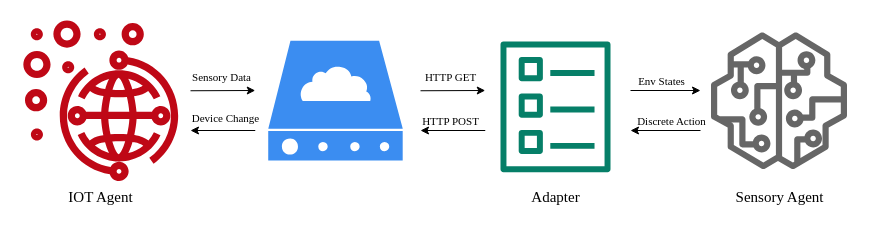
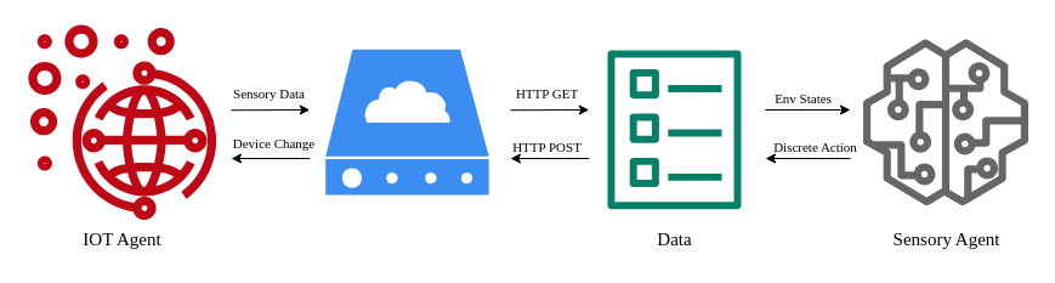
  <mxCell id="0" />
  <mxCell id="1" parent="0" />
  <mxCell id="2" value="" style="sketch=0;outlineConnect=0;fontColor=#232F3E;gradientColor=none;fillColor=#BF0816;strokeColor=none;dashed=0;verticalLabelPosition=bottom;verticalAlign=top;align=center;html=1;fontSize=15;fontStyle=0;aspect=fixed;pointerEvents=1;shape=mxgraph.aws4.fleet_management;fontFamily=Georgia;" parent="1" vertex="1"><mxGeometry y="20" width="160.5" height="160.5" as="geometry" x="20" /></mxCell>
  <mxCell id="3" value="" style="sketch=0;outlineConnect=0;fillColor=#666666;strokeColor=#9673a6;dashed=0;verticalLabelPosition=bottom;verticalAlign=top;align=center;html=1;fontSize=15;fontStyle=0;aspect=fixed;pointerEvents=1;shape=mxgraph.aws4.sagemaker_model;fontFamily=Georgia;" parent="1" vertex="1"><mxGeometry x="710" y="31.74" width="137" height="137" as="geometry" /></mxCell>
  <mxCell id="4" style="edgeStyle=none;html=1;fontColor=default;fontFamily=Georgia;labelBackgroundColor=none;startArrow=classic;startFill=1;endArrow=none;endFill=0;endSize=6;" parent="1" edge="1"><mxGeometry relative="1" as="geometry"><mxPoint x="254.75" y="90" as="sourcePoint" /><mxPoint x="190.004" y="90.25" as="targetPoint" /></mxGeometry></mxCell>
  <mxCell id="5" value="Sensory Data" style="edgeLabel;html=1;align=center;verticalAlign=middle;resizable=0;points=[];fontColor=default;labelBackgroundColor=none;fontFamily=Georgia;" parent="4" vertex="1" connectable="0"><mxGeometry x="-0.216" y="1" relative="1" as="geometry"><mxPoint x="-9" y="-15" as="offset" /></mxGeometry></mxCell>
  <mxCell id="6" value="" style="sketch=0;html=1;aspect=fixed;strokeColor=none;shadow=0;align=center;verticalAlign=top;fillColor=#3B8DF1;shape=mxgraph.gcp2.cloud_server;fontFamily=Georgia;" parent="1" vertex="1"><mxGeometry x="267.73" y="40.37" width="134.55" height="119.75" as="geometry" /></mxCell>
  <mxCell id="7" value="IOT Agent" style="text;html=1;align=center;verticalAlign=middle;resizable=0;points=[];autosize=1;strokeColor=none;fillColor=none;fontSize=15;fontFamily=Georgia;" parent="1" vertex="1"><mxGeometry x="50.25" y="180.5" width="100" height="30" as="geometry" /></mxCell>
  <mxCell id="8" value="Sensory Agent" style="text;html=1;align=center;verticalAlign=middle;resizable=0;points=[];autosize=1;strokeColor=none;fillColor=none;fontSize=15;fontFamily=Georgia;" parent="1" vertex="1"><mxGeometry x="718.5" y="180.5" width="120" height="30" as="geometry" /></mxCell>
- <mxCell id="9" value="Adapter" style="text;html=1;align=center;verticalAlign=middle;resizable=0;points=[];autosize=1;strokeColor=none;fillColor=none;fontSize=15;fontFamily=Georgia;" parent="1" vertex="1"><mxGeometry x="515" y="180.5" width="80" height="30" as="geometry" /></mxCell>
+ <mxCell id="9" value="Data" style="text;html=1;align=center;verticalAlign=middle;resizable=0;points=[];autosize=1;strokeColor=none;fillColor=none;fontSize=15;fontFamily=Georgia;" parent="1" vertex="1"><mxGeometry x="515" y="180.5" width="80" height="30" as="geometry" /></mxCell>
  <mxCell id="10" style="edgeStyle=none;html=1;fontColor=default;fontFamily=Georgia;labelBackgroundColor=none;endArrow=classic;endFill=1;startArrow=none;startFill=0;" parent="1" edge="1"><mxGeometry relative="1" as="geometry"><mxPoint x="254.75" y="130" as="sourcePoint" /><mxPoint x="190.004" y="130" as="targetPoint" /></mxGeometry></mxCell>
  <mxCell id="11" value="Device Change" style="edgeLabel;html=1;align=center;verticalAlign=middle;resizable=0;points=[];fontColor=default;labelBackgroundColor=none;fontFamily=Georgia;" parent="10" vertex="1" connectable="0"><mxGeometry x="-0.216" y="1" relative="1" as="geometry"><mxPoint x="-5" y="-14" as="offset" /></mxGeometry></mxCell>
  <mxCell id="12" style="edgeStyle=none;html=1;fontColor=default;fontFamily=Georgia;labelBackgroundColor=none;startArrow=classic;startFill=1;endArrow=none;endFill=0;" parent="1" edge="1"><mxGeometry relative="1" as="geometry"><mxPoint x="484.75" y="90" as="sourcePoint" /><mxPoint x="420.004" y="90.25" as="targetPoint" /></mxGeometry></mxCell>
  <mxCell id="13" value="HTTP GET" style="edgeLabel;html=1;align=center;verticalAlign=middle;resizable=0;points=[];fontColor=default;labelBackgroundColor=none;fontFamily=Georgia;" parent="12" vertex="1" connectable="0"><mxGeometry x="-0.216" y="1" relative="1" as="geometry"><mxPoint x="-10" y="-15" as="offset" /></mxGeometry></mxCell>
  <mxCell id="14" style="edgeStyle=none;html=1;fontColor=default;fontFamily=Georgia;labelBackgroundColor=none;endArrow=classic;endFill=1;startArrow=none;startFill=0;" parent="1" edge="1"><mxGeometry relative="1" as="geometry"><mxPoint x="484.75" y="130" as="sourcePoint" /><mxPoint x="420.004" y="130" as="targetPoint" /></mxGeometry></mxCell>
  <mxCell id="15" value="HTTP POST" style="edgeLabel;html=1;align=center;verticalAlign=middle;resizable=0;points=[];fontColor=default;labelBackgroundColor=none;fontFamily=Georgia;" parent="14" vertex="1" connectable="0"><mxGeometry x="-0.216" y="1" relative="1" as="geometry"><mxPoint x="-10" y="-11" as="offset" /></mxGeometry></mxCell>
  <mxCell id="16" style="edgeStyle=none;html=1;fontColor=default;fontFamily=Georgia;labelBackgroundColor=none;startArrow=classic;startFill=1;endArrow=none;endFill=0;" parent="1" edge="1"><mxGeometry relative="1" as="geometry"><mxPoint x="700" y="90" as="sourcePoint" /><mxPoint x="630" y="90" as="targetPoint" /></mxGeometry></mxCell>
  <mxCell id="17" value="Env States" style="edgeLabel;html=1;align=center;verticalAlign=middle;resizable=0;points=[];fontColor=default;labelBackgroundColor=none;fontFamily=Georgia;" parent="16" vertex="1" connectable="0"><mxGeometry x="-0.216" y="1" relative="1" as="geometry"><mxPoint x="-13" y="-11" as="offset" /></mxGeometry></mxCell>
  <mxCell id="18" style="edgeStyle=none;html=1;fontColor=default;fontFamily=Georgia;labelBackgroundColor=none;endArrow=classic;endFill=1;startArrow=none;startFill=0;" parent="1" edge="1"><mxGeometry relative="1" as="geometry"><mxPoint x="700" y="130" as="sourcePoint" /><mxPoint x="630" y="130" as="targetPoint" /></mxGeometry></mxCell>
  <mxCell id="19" value="Discrete Action" style="edgeLabel;html=1;align=center;verticalAlign=middle;resizable=0;points=[];fontColor=default;labelBackgroundColor=none;fontFamily=Georgia;" parent="18" vertex="1" connectable="0"><mxGeometry x="-0.216" y="1" relative="1" as="geometry"><mxPoint x="-3" y="-11" as="offset" /></mxGeometry></mxCell>
  <mxCell id="20" value="" style="group;fontFamily=Georgia;" parent="1" vertex="1" connectable="0"><mxGeometry x="500" y="40.37" width="110" height="150" as="geometry" /></mxCell>
  <mxCell id="21" value="" style="rounded=0;whiteSpace=wrap;html=1;shadow=0;glass=0;fillStyle=solid;strokeColor=none;strokeWidth=10;fontColor=default;fillColor=default;gradientColor=none;fontFamily=Georgia;" parent="20" vertex="1"><mxGeometry y="1.348" width="110.0" height="134.804" as="geometry" /></mxCell>
  <mxCell id="22" value="" style="sketch=0;outlineConnect=0;fontColor=#232F3E;gradientColor=none;fillColor=#067f68;strokeColor=default;dashed=0;verticalLabelPosition=bottom;verticalAlign=top;align=center;html=1;fontSize=12;fontStyle=0;aspect=fixed;pointerEvents=1;shape=mxgraph.aws4.template;fontFamily=Georgia;" parent="20" vertex="1"><mxGeometry width="110" height="132" as="geometry" /></mxCell>
